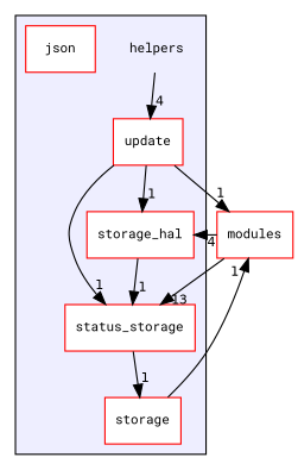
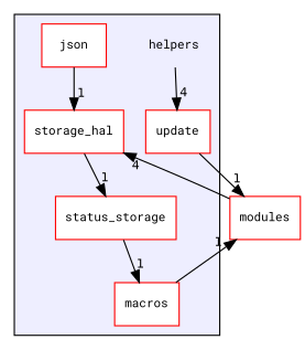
  digraph {
    compound=true
    fontname="Roboto Mono"
    node [fontname="Roboto Mono" fontsize=10 shape=box color=red fillcolor=white style=filled]
    edge [fontname="Roboto Mono" headlabel=1 labeldistance=1.5 labelfontname=Helvetica labelfontsize=10]
    n1 [label=helpers shape=plaintext color="" fillcolor="" style=""]
    n2 [label=json]
-   n3 [label=storage]
+   n3 [label=macros]
    n4 [label=status_storage]
    n5 [label=storage_hal]
    n6 [label=update]
    n7 [label=modules]
    subgraph cluster_1 {
      bgcolor="#eeeeff"
      pencolor=black
      n1
      n2
      n3
      n4
      n5
      n6
    }
    n1 -> n6 [headlabel=4]
    n3 -> n7
    n4 -> n3
    n5 -> n4
-   n6 -> n4
-   n6 -> n5
+   n2 -> n5
    n6 -> n7
-   n7 -> n4 [headlabel=13]
    n7 -> n5 [headlabel=4]
  }
